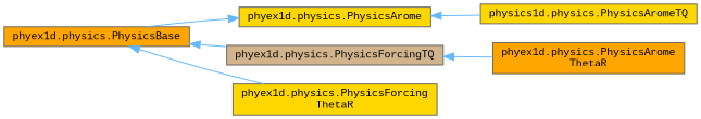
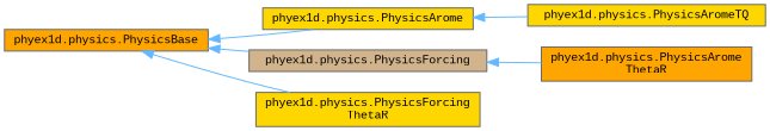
  digraph {
    fontname="Liberation Mono"
    rankdir=LR
    node [color=grey40 fillcolor=gold fontname="Liberation Mono" fontsize=10 shape=box style=filled]
    edge [color=steelblue1 dir=back fontname="Liberation Mono" fontsize=10 labelfontname=Helvetica labelfontsize=10 style=solid]
    n1 [fillcolor=orange height=0.2 label="phyex1d.physics.PhysicsBase" width=0.4]
    n2 [height=0.2 label="phyex1d.physics.PhysicsArome" width=0.4]
-   n3 [fillcolor=tan height=0.2 label="phyex1d.physics.PhysicsForcingTQ" width=0.4]
+   n3 [fillcolor=tan height=0.2 label="phyex1d.physics.PhysicsForcing" width=0.4]
    n4 [height=0.2 label="phyex1d.physics.PhysicsForcing\lThetaR" width=0.4]
-   n5 [height=0.2 label="physics1d.physics.PhysicsAromeTQ" width=0.4]
+   n5 [height=0.2 label="phyex1d.physics.PhysicsAromeTQ" width=0.4]
    n6 [fillcolor=orange height=0.2 label="phyex1d.physics.PhysicsArome\lThetaR" width=0.4]
-   n2 -> n1
+   n1 -> n2
    n1 -> n3
    n1 -> n4
    n2 -> n5
    n3 -> n6
  }
